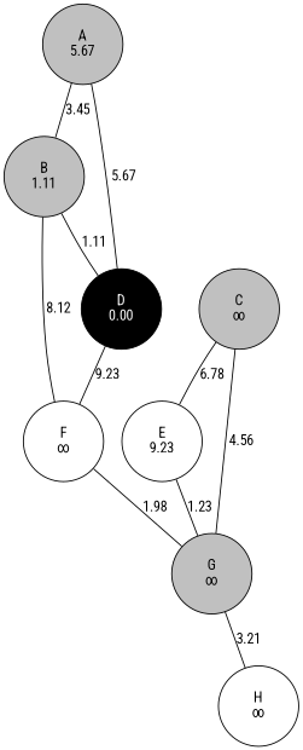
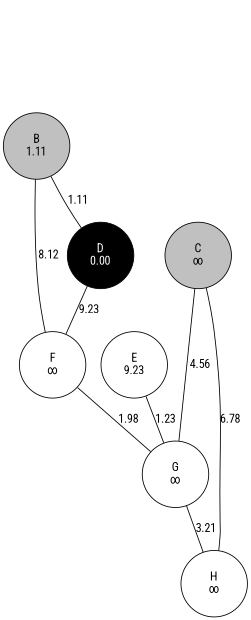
  strict graph {
    fontname="Roboto Condensed"
    node [distance=None fillcolor=white fontname="Roboto Condensed" style=filled]
    edge [fontname="Roboto Condensed"]
-   n1 [distance=5.67 fillcolor=gray height=1.1 label="A\n5.67" width=1.1]
    n2 [distance=1.11 fillcolor=gray height=1.1 label="B\n1.11" width=1.1]
    n3 [distance=0.00 fillcolor=black fontcolor=white height=1.1 label="D\n0.00" width=1.1]
    n4 [height=1.1 label="F\n∞" width=1.1]
    n5 [fillcolor=gray height=1.1 label="C\n∞" width=1.1]
-   n6 [fillcolor=gray height=1.1 label="G\n∞" width=1.1]
+   n6 [height=1.1 label="G\n∞" width=1.1]
    n7 [height=1.1 label="H\n∞" width=1.1]
    n8 [distance=9.23 height=1.1 label="E\n9.23" width=1.1]
-   n1 -- n2 [label=3.45]
-   n1 -- n3 [label=5.67]
    n2 -- n3 [label=1.11]
    n2 -- n4 [label=8.12]
    n3 -- n4 [label=9.23]
    n4 -- n6 [label=1.98]
    n5 -- n6 [label=4.56]
-   n5 -- n8 [label=6.78]
+   n5 -- n7 [label=6.78]
    n6 -- n7 [label=3.21]
    n8 -- n6 [label=1.23]
  }
